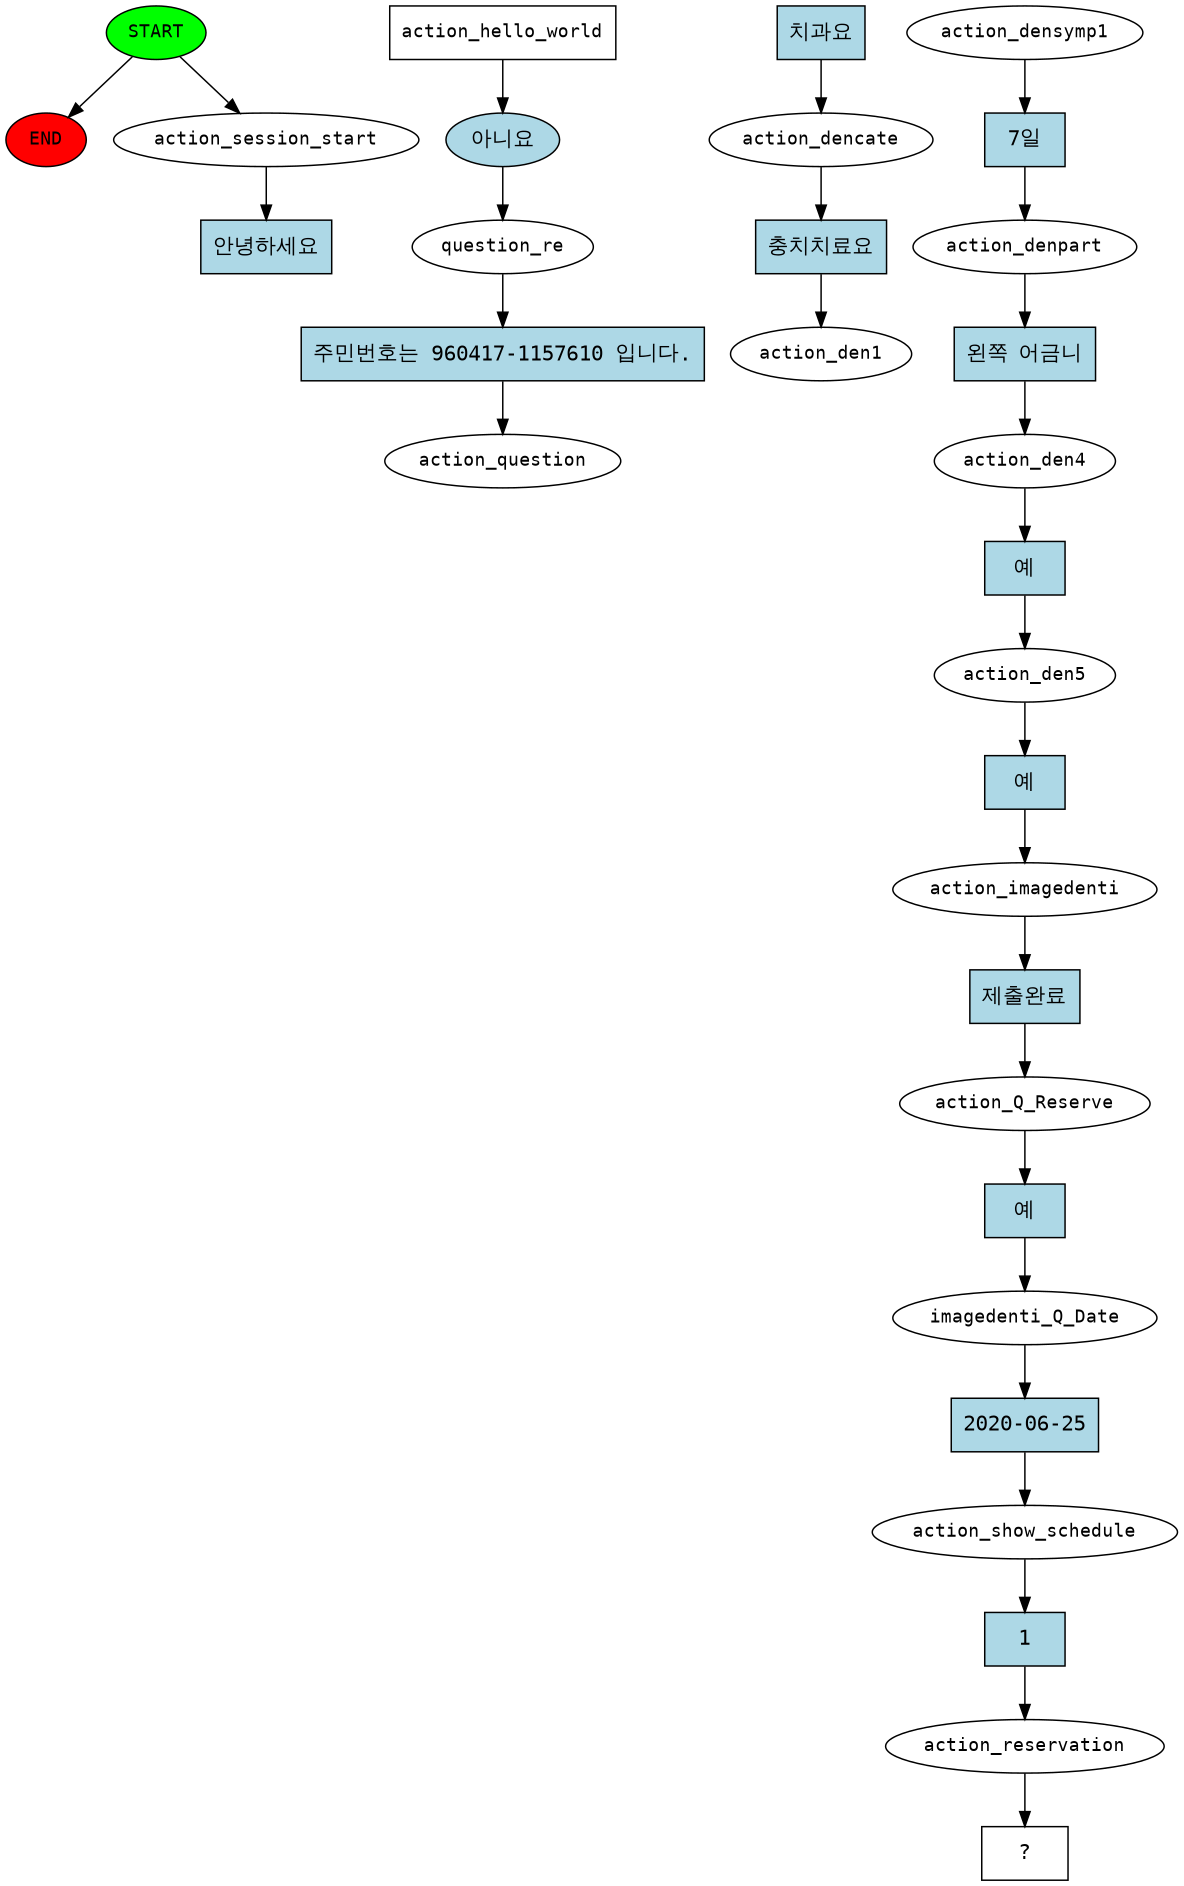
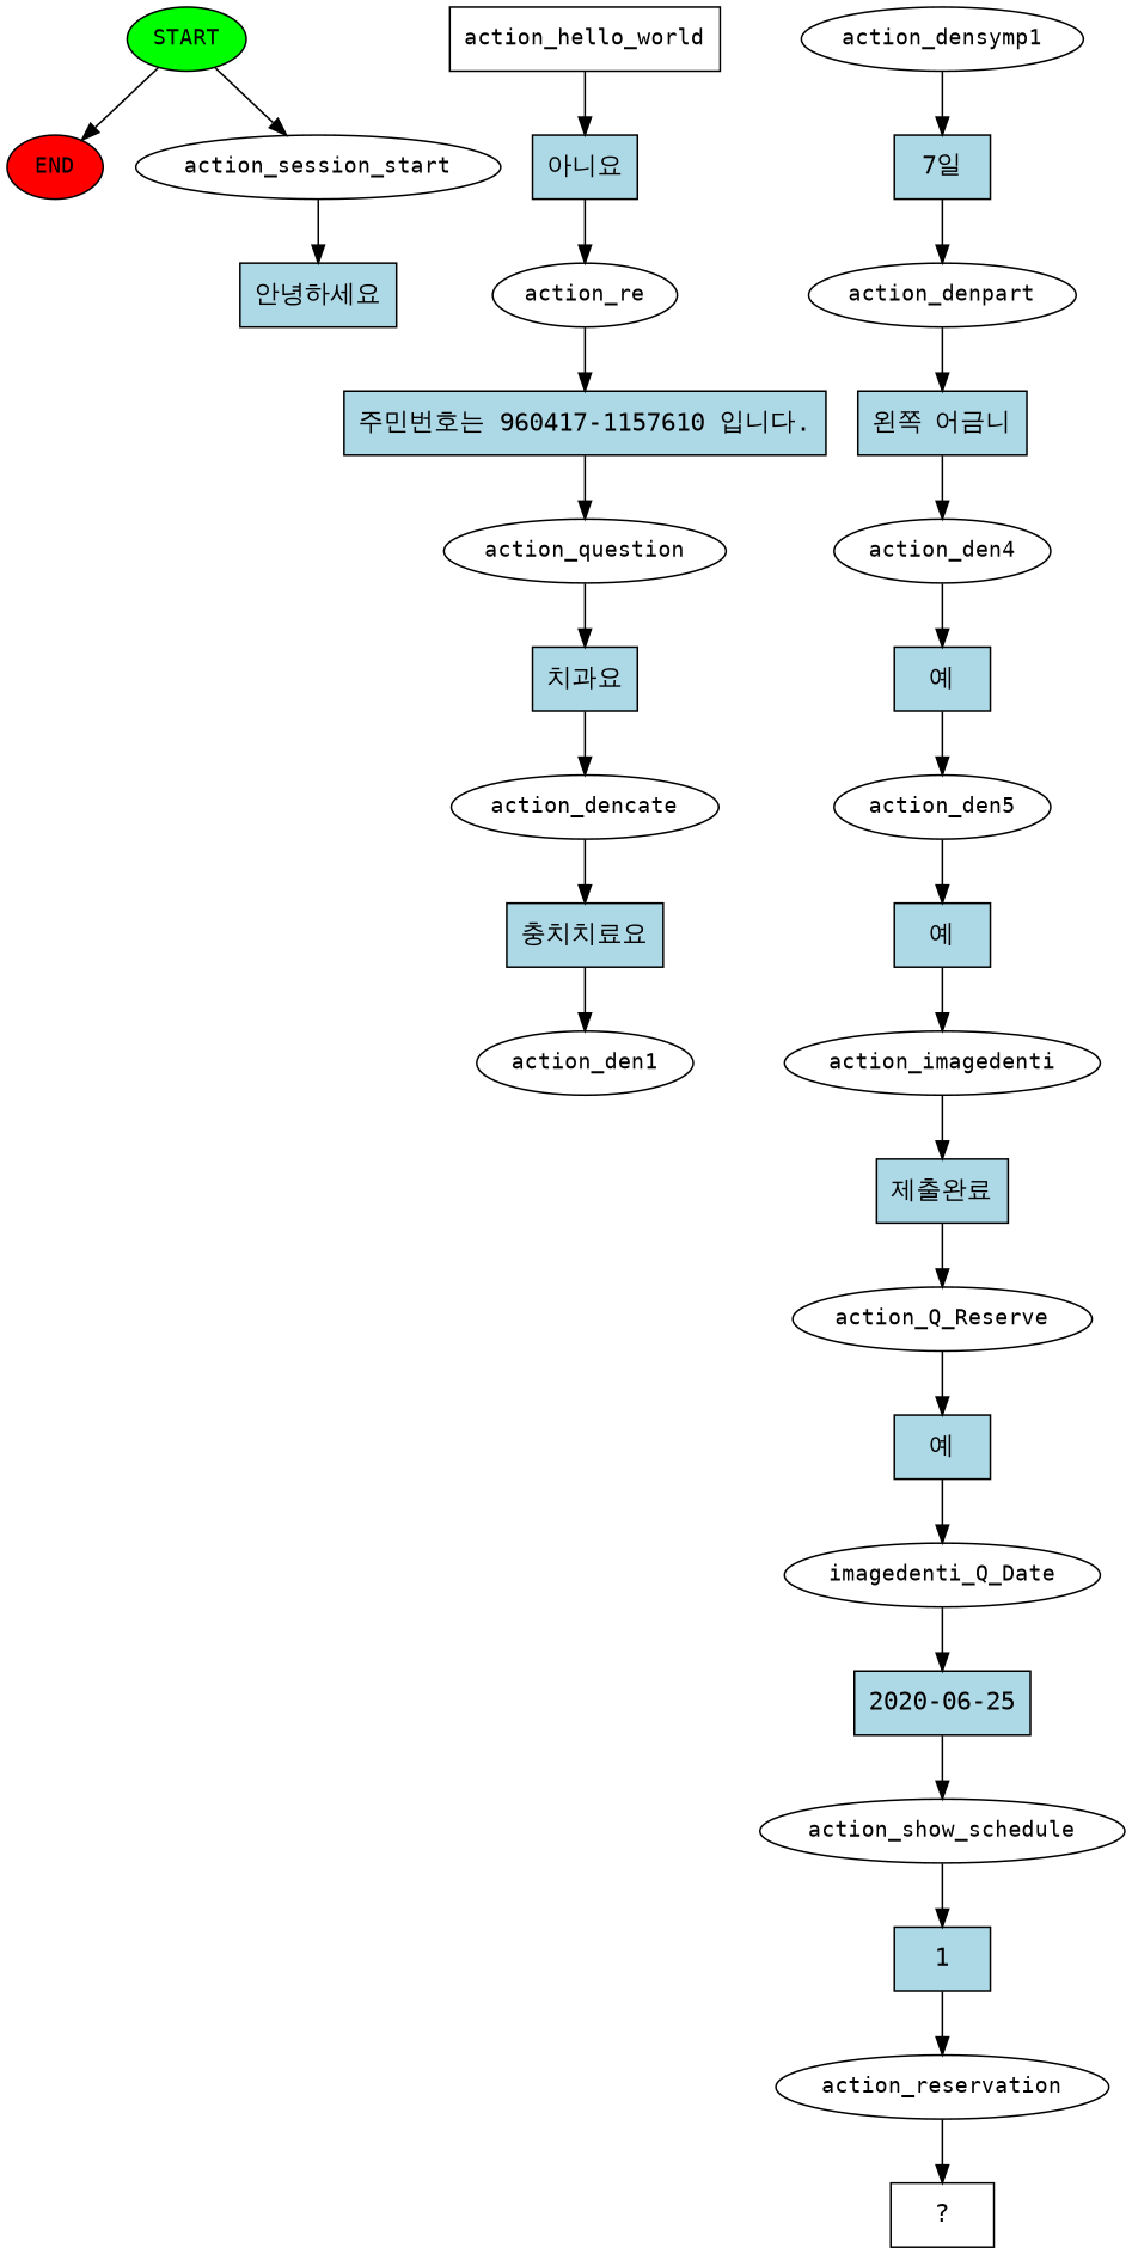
  digraph {
    fontname="DejaVu Sans Mono"
    node [fontname="DejaVu Sans Mono" fontsize=12]
    edge [fontname="DejaVu Sans Mono"]
    n1 [fillcolor=green label=START style=filled]
    n2 [fillcolor=red label=END style=filled]
    n3 [label=action_session_start]
    n4 [fillcolor=lightblue label="안녕하세요" shape=rect style=filled fontsize=""]
    n5 [label=action_hello_world shape=box]
-   n6 [fillcolor=lightblue label="아니요" shape=ellipse style=filled fontsize=""]
-   n7 [label=question_re]
+   n6 [fillcolor=lightblue label="아니요" shape=rect style=filled fontsize=""]
+   n7 [label=action_re]
    n8 [fillcolor=lightblue label="주민번호는 960417-1157610 입니다." shape=rect style=filled fontsize=""]
    n9 [label=action_question]
    n10 [fillcolor=lightblue label="치과요" shape=rect style=filled fontsize=""]
    n11 [label=action_dencate]
    n12 [fillcolor=lightblue label="충치치료요" shape=rect style=filled fontsize=""]
    n13 [label=action_den1]
    n14 [label=action_densymp1]
    n15 [fillcolor=lightblue label="7일" shape=rect style=filled fontsize=""]
    n16 [label=action_denpart]
    n17 [fillcolor=lightblue label="왼쪽 어금니" shape=rect style=filled fontsize=""]
    n18 [label=action_den4]
    n19 [fillcolor=lightblue label="예" shape=rect style=filled fontsize=""]
    n20 [label=action_den5]
    n21 [fillcolor=lightblue label="예" shape=rect style=filled fontsize=""]
    n22 [label=action_imagedenti]
    n23 [fillcolor=lightblue label="제출완료" shape=rect style=filled fontsize=""]
    n24 [label=action_Q_Reserve]
    n25 [fillcolor=lightblue label="예" shape=rect style=filled fontsize=""]
    n26 [label=imagedenti_Q_Date]
    n27 [fillcolor=lightblue label="2020-06-25" shape=rect style=filled fontsize=""]
    n28 [label=action_show_schedule]
    n29 [fillcolor=lightblue label=1 shape=rect style=filled fontsize=""]
    n30 [label=action_reservation]
    n31 [label="  ?  " shape=rect fontsize=""]
    n1 -> n2
    n1 -> n3
    n3 -> n4
    n5 -> n6
    n6 -> n7
    n7 -> n8
    n8 -> n9
+   n9 -> n10
    n10 -> n11
    n11 -> n12
    n12 -> n13
    n14 -> n15
    n15 -> n16
    n16 -> n17
    n17 -> n18
    n18 -> n19
    n19 -> n20
    n20 -> n21
    n21 -> n22
    n22 -> n23
    n23 -> n24
    n24 -> n25
    n25 -> n26
    n26 -> n27
    n27 -> n28
    n28 -> n29
    n29 -> n30
    n30 -> n31
  }
